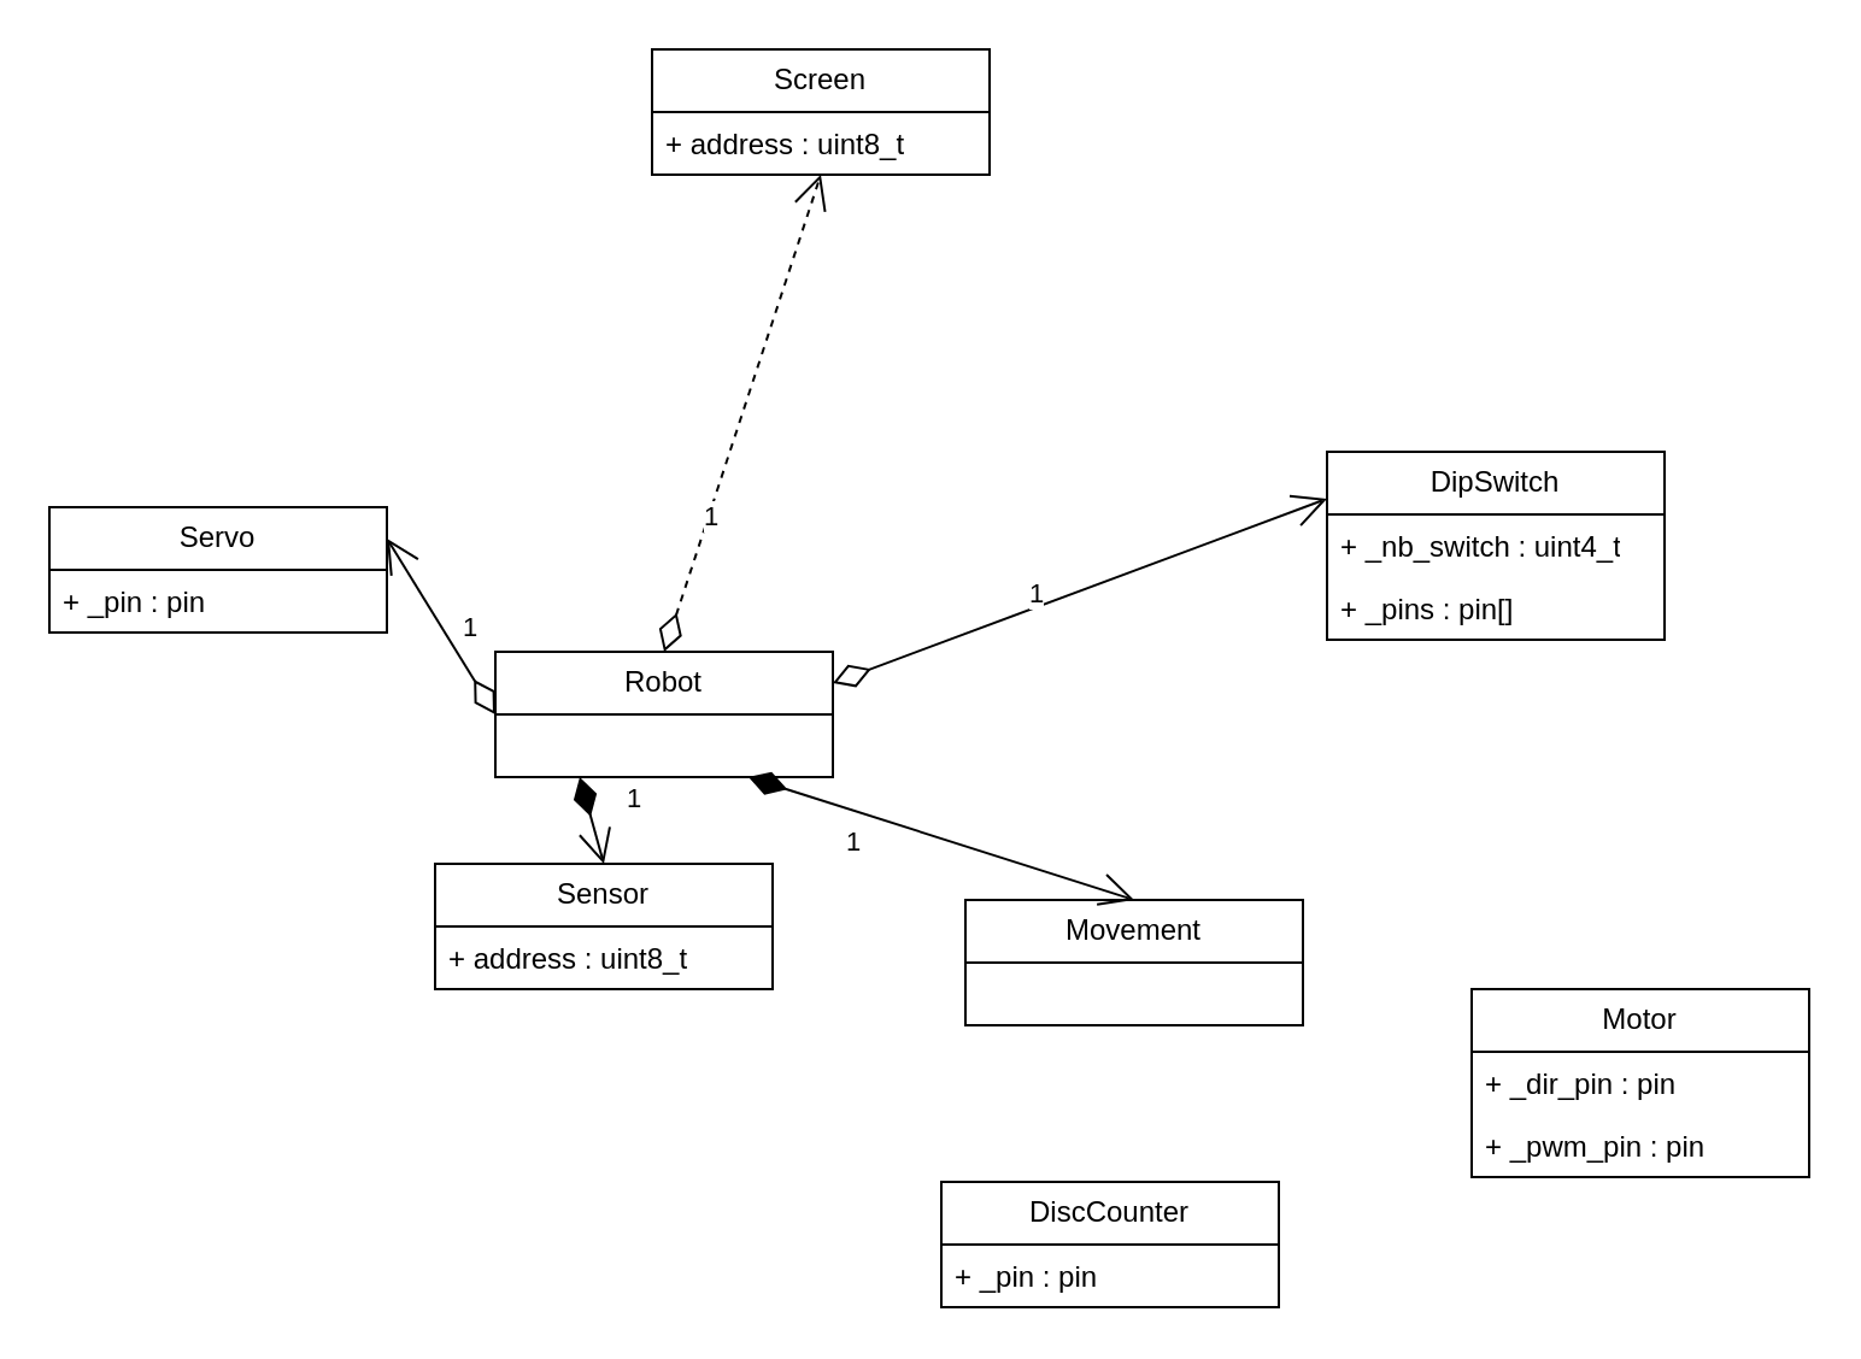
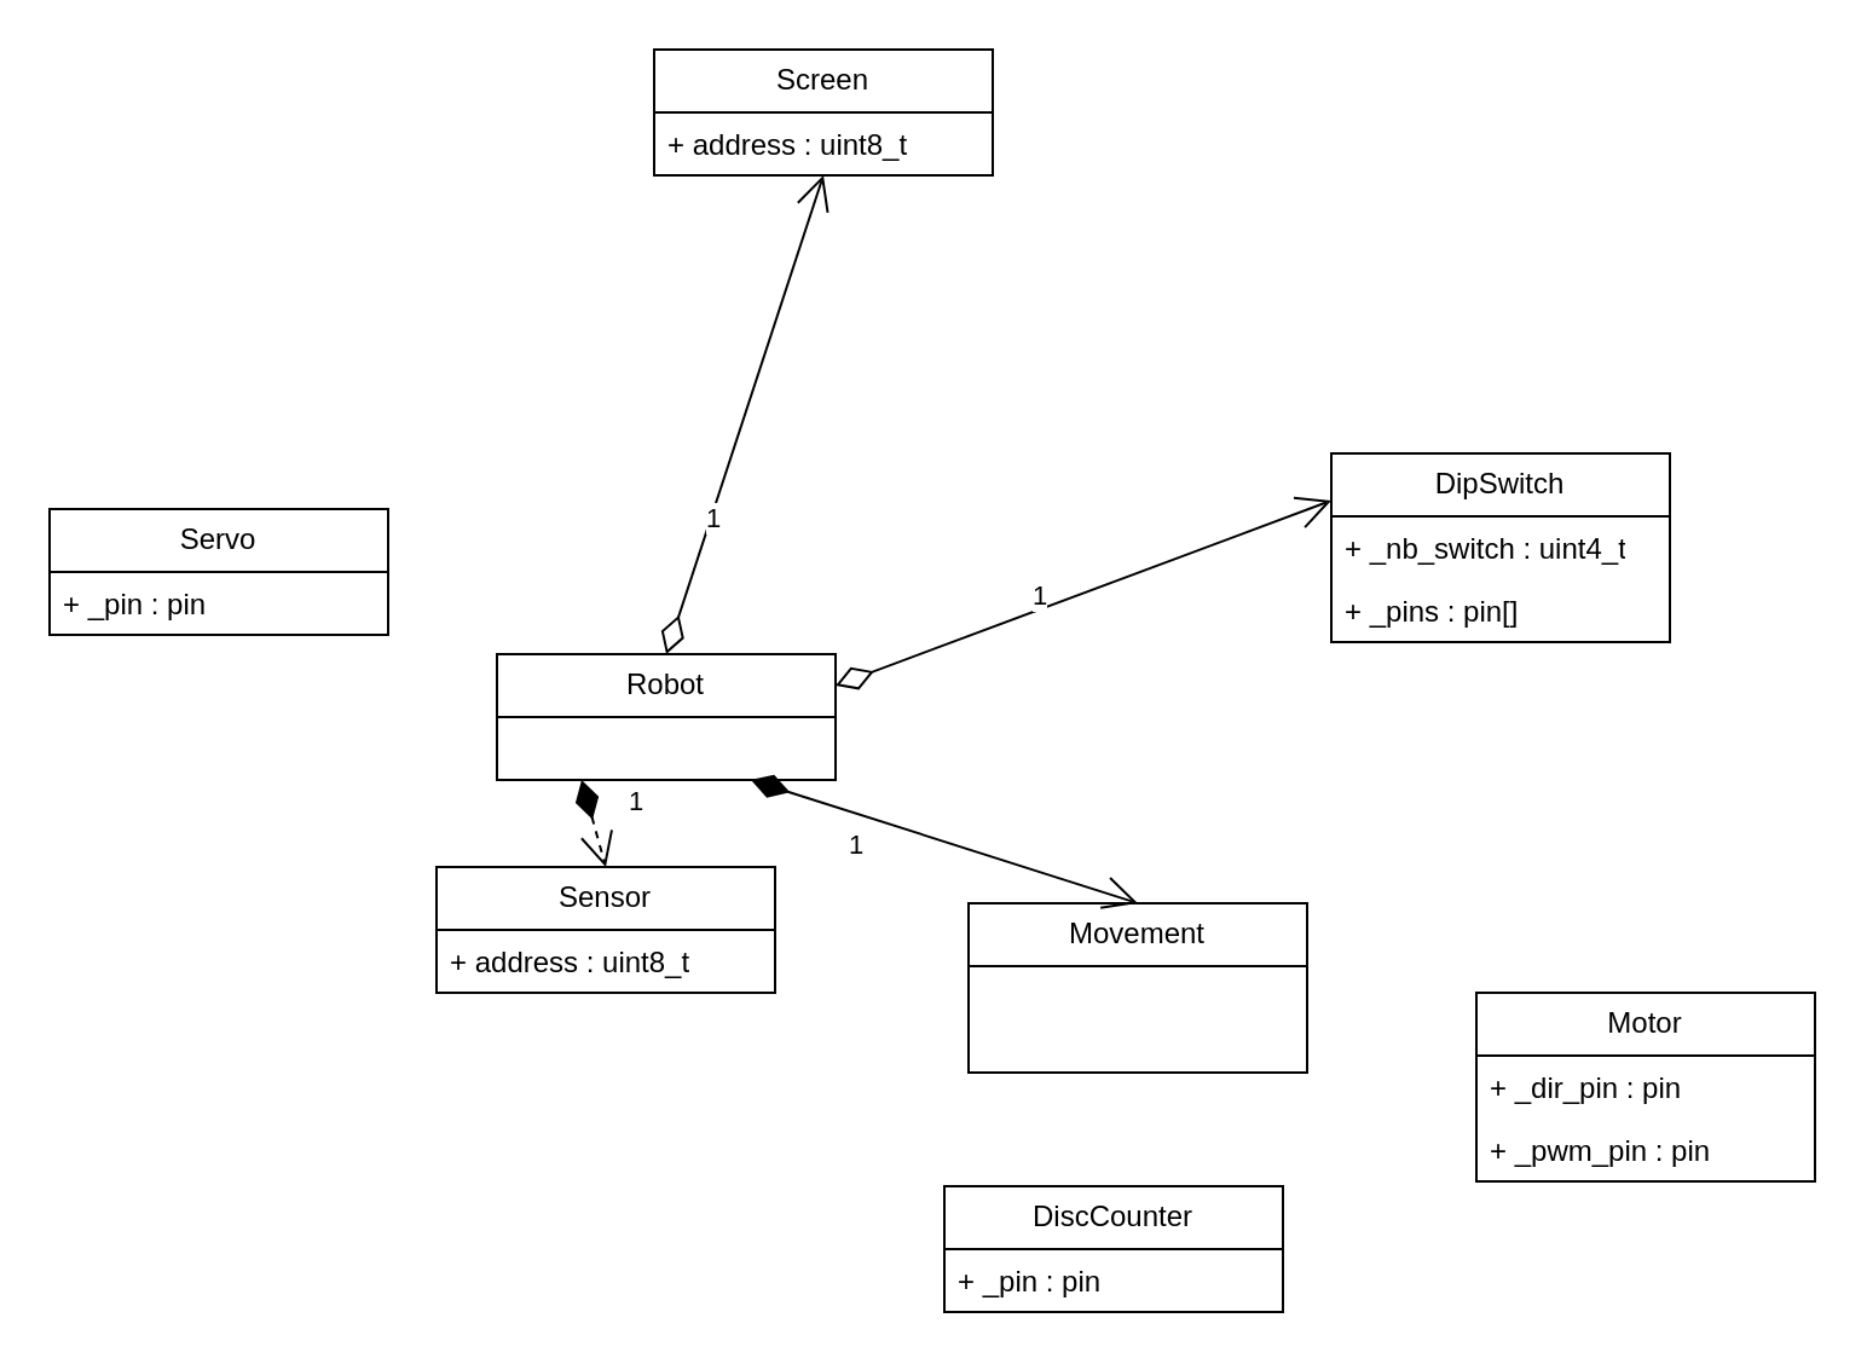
  <mxCell id="0" />
  <mxCell id="1" parent="0" />
  <mxCell id="2" value="Robot" style="swimlane;fontStyle=0;childLayout=stackLayout;horizontal=1;startSize=26;fillColor=none;horizontalStack=0;resizeParent=1;resizeParentMax=0;resizeLast=0;collapsible=1;marginBottom=0;whiteSpace=wrap;html=1;" parent="1" vertex="1"><mxGeometry x="205" y="270" width="140" height="52" as="geometry" /></mxCell>
- <mxCell id="3" value="Movement" style="swimlane;fontStyle=0;childLayout=stackLayout;horizontal=1;startSize=26;fillColor=none;horizontalStack=0;resizeParent=1;resizeParentMax=0;resizeLast=0;collapsible=1;marginBottom=0;whiteSpace=wrap;html=1;" parent="1" vertex="1"><mxGeometry x="400" y="373" width="140" height="52" as="geometry"><mxRectangle x="490" y="360" width="80" height="30" as="alternateBounds" /></mxGeometry></mxCell>
+ <mxCell id="3" value="Movement" style="swimlane;fontStyle=0;childLayout=stackLayout;horizontal=1;startSize=26;fillColor=none;horizontalStack=0;resizeParent=1;resizeParentMax=0;resizeLast=0;collapsible=1;marginBottom=0;whiteSpace=wrap;html=1;" parent="1" vertex="1"><mxGeometry x="400" y="373" width="140" height="70" as="geometry"><mxRectangle x="490" y="360" width="80" height="30" as="alternateBounds" /></mxGeometry></mxCell>
  <mxCell id="4" value="Sensor" style="swimlane;fontStyle=0;childLayout=stackLayout;horizontal=1;startSize=26;fillColor=none;horizontalStack=0;resizeParent=1;resizeParentMax=0;resizeLast=0;collapsible=1;marginBottom=0;whiteSpace=wrap;html=1;" parent="1" vertex="1"><mxGeometry x="180" y="358" width="140" height="52" as="geometry" /></mxCell>
  <mxCell id="5" value="+ address : uint8_t" style="text;strokeColor=none;fillColor=none;align=left;verticalAlign=top;spacingLeft=4;spacingRight=4;overflow=hidden;rotatable=0;points=[[0,0.5],[1,0.5]];portConstraint=eastwest;whiteSpace=wrap;html=1;" parent="4" vertex="1"><mxGeometry y="26" width="140" height="26" as="geometry" /></mxCell>
  <mxCell id="6" value="Servo" style="swimlane;fontStyle=0;childLayout=stackLayout;horizontal=1;startSize=26;fillColor=none;horizontalStack=0;resizeParent=1;resizeParentMax=0;resizeLast=0;collapsible=1;marginBottom=0;whiteSpace=wrap;html=1;" parent="1" vertex="1"><mxGeometry x="20" y="210" width="140" height="52" as="geometry" /></mxCell>
  <mxCell id="7" value="+ _pin : pin" style="text;strokeColor=none;fillColor=none;align=left;verticalAlign=top;spacingLeft=4;spacingRight=4;overflow=hidden;rotatable=0;points=[[0,0.5],[1,0.5]];portConstraint=eastwest;whiteSpace=wrap;html=1;" parent="6" vertex="1"><mxGeometry y="26" width="140" height="26" as="geometry" /></mxCell>
  <mxCell id="8" value="Motor" style="swimlane;fontStyle=0;childLayout=stackLayout;horizontal=1;startSize=26;fillColor=none;horizontalStack=0;resizeParent=1;resizeParentMax=0;resizeLast=0;collapsible=1;marginBottom=0;whiteSpace=wrap;html=1;" parent="1" vertex="1"><mxGeometry x="610" y="410" width="140" height="78" as="geometry" /></mxCell>
  <mxCell id="9" value="+ _dir_pin : pin" style="text;strokeColor=none;fillColor=none;align=left;verticalAlign=top;spacingLeft=4;spacingRight=4;overflow=hidden;rotatable=0;points=[[0,0.5],[1,0.5]];portConstraint=eastwest;whiteSpace=wrap;html=1;" parent="8" vertex="1"><mxGeometry y="26" width="140" height="26" as="geometry" /></mxCell>
  <mxCell id="10" value="+ _pwm_pin : pin" style="text;strokeColor=none;fillColor=none;align=left;verticalAlign=top;spacingLeft=4;spacingRight=4;overflow=hidden;rotatable=0;points=[[0,0.5],[1,0.5]];portConstraint=eastwest;whiteSpace=wrap;html=1;" parent="8" vertex="1"><mxGeometry y="52" width="140" height="26" as="geometry" /></mxCell>
  <mxCell id="11" value="DiscCounter" style="swimlane;fontStyle=0;childLayout=stackLayout;horizontal=1;startSize=26;fillColor=none;horizontalStack=0;resizeParent=1;resizeParentMax=0;resizeLast=0;collapsible=1;marginBottom=0;whiteSpace=wrap;html=1;" parent="1" vertex="1"><mxGeometry x="390" y="490" width="140" height="52" as="geometry" /></mxCell>
  <mxCell id="12" value="+ _pin : pin" style="text;strokeColor=none;fillColor=none;align=left;verticalAlign=top;spacingLeft=4;spacingRight=4;overflow=hidden;rotatable=0;points=[[0,0.5],[1,0.5]];portConstraint=eastwest;whiteSpace=wrap;html=1;" parent="11" vertex="1"><mxGeometry y="26" width="140" height="26" as="geometry" /></mxCell>
  <mxCell id="13" value="DipSwitch" style="swimlane;fontStyle=0;childLayout=stackLayout;horizontal=1;startSize=26;fillColor=none;horizontalStack=0;resizeParent=1;resizeParentMax=0;resizeLast=0;collapsible=1;marginBottom=0;whiteSpace=wrap;html=1;" parent="1" vertex="1"><mxGeometry x="550" y="187" width="140" height="78" as="geometry" /></mxCell>
  <mxCell id="14" value="+ _nb_switch : uint4_t" style="text;strokeColor=none;fillColor=none;align=left;verticalAlign=top;spacingLeft=4;spacingRight=4;overflow=hidden;rotatable=0;points=[[0,0.5],[1,0.5]];portConstraint=eastwest;whiteSpace=wrap;html=1;" parent="13" vertex="1"><mxGeometry y="26" width="140" height="26" as="geometry" /></mxCell>
  <mxCell id="15" value="+ _pins : pin[]" style="text;strokeColor=none;fillColor=none;align=left;verticalAlign=top;spacingLeft=4;spacingRight=4;overflow=hidden;rotatable=0;points=[[0,0.5],[1,0.5]];portConstraint=eastwest;whiteSpace=wrap;html=1;" parent="13" vertex="1"><mxGeometry y="52" width="140" height="26" as="geometry" /></mxCell>
  <mxCell id="16" value="Screen" style="swimlane;fontStyle=0;childLayout=stackLayout;horizontal=1;startSize=26;fillColor=none;horizontalStack=0;resizeParent=1;resizeParentMax=0;resizeLast=0;collapsible=1;marginBottom=0;whiteSpace=wrap;html=1;" parent="1" vertex="1"><mxGeometry x="270" y="20" width="140" height="52" as="geometry" /></mxCell>
  <mxCell id="17" value="+ address : uint8_t" style="text;strokeColor=none;fillColor=none;align=left;verticalAlign=top;spacingLeft=4;spacingRight=4;overflow=hidden;rotatable=0;points=[[0,0.5],[1,0.5]];portConstraint=eastwest;whiteSpace=wrap;html=1;" parent="16" vertex="1"><mxGeometry y="26" width="140" height="26" as="geometry" /></mxCell>
  <mxCell id="18" value="1" style="endArrow=open;html=1;endSize=12;startArrow=diamondThin;startSize=14;startFill=1;align=left;verticalAlign=bottom;rounded=0;exitX=0.75;exitY=1;exitDx=0;exitDy=0;entryX=0.5;entryY=0;entryDx=0;entryDy=0;" parent="1" source="2" target="3" edge="1"><mxGeometry x="-0.43" y="-23" relative="1" as="geometry"><mxPoint x="480" y="260" as="sourcePoint" /><mxPoint x="640" y="260" as="targetPoint" /><mxPoint as="offset" /></mxGeometry></mxCell>
- <mxCell id="19" value="1" style="endArrow=open;html=1;endSize=12;startArrow=diamondThin;startSize=14;startFill=1;align=left;verticalAlign=bottom;rounded=0;strokeColor=default;fontFamily=Helvetica;fontSize=11;fontColor=default;labelBackgroundColor=default;entryX=0.5;entryY=0;entryDx=0;entryDy=0;exitX=0.25;exitY=1;exitDx=0;exitDy=0;" parent="1" source="2" target="4" edge="1"><mxGeometry x="0.183" y="13" relative="1" as="geometry"><mxPoint x="300" y="260" as="sourcePoint" /><mxPoint x="430" y="240" as="targetPoint" /><mxPoint as="offset" /></mxGeometry></mxCell>
- <mxCell id="20" value="1" style="endArrow=open;html=1;endSize=12;startArrow=diamondThin;startSize=14;startFill=0;align=left;verticalAlign=bottom;rounded=0;strokeColor=default;fontFamily=Helvetica;fontSize=11;fontColor=default;labelBackgroundColor=default;exitX=0;exitY=0.5;exitDx=0;exitDy=0;entryX=1;entryY=0.25;entryDx=0;entryDy=0;" parent="1" source="2" target="6" edge="1"><mxGeometry x="-0.272" y="-2" relative="1" as="geometry"><mxPoint x="270" y="240" as="sourcePoint" /><mxPoint x="430" y="240" as="targetPoint" /><mxPoint as="offset" /></mxGeometry></mxCell>
- <mxCell id="21" value="1" style="endArrow=open;html=1;endSize=12;startArrow=diamondThin;startSize=14;startFill=0;align=left;verticalAlign=bottom;rounded=0;strokeColor=default;fontFamily=Helvetica;fontSize=11;fontColor=default;labelBackgroundColor=default;exitX=0.5;exitY=0;exitDx=0;exitDy=0;entryX=0.5;entryY=1;entryDx=0;entryDy=0;dashed=1;" parent="1" source="2" target="16" edge="1"><mxGeometry x="-0.531" relative="1" as="geometry"><mxPoint x="270" y="240" as="sourcePoint" /><mxPoint x="430" y="240" as="targetPoint" /><mxPoint as="offset" /></mxGeometry></mxCell>
+ <mxCell id="19" value="1" style="endArrow=open;html=1;endSize=12;startArrow=diamondThin;startSize=14;startFill=1;align=left;verticalAlign=bottom;rounded=0;strokeColor=default;fontFamily=Helvetica;fontSize=11;fontColor=default;labelBackgroundColor=default;entryX=0.5;entryY=0;entryDx=0;entryDy=0;exitX=0.25;exitY=1;exitDx=0;exitDy=0;dashed=1;" parent="1" source="2" target="4" edge="1"><mxGeometry x="0.183" y="13" relative="1" as="geometry"><mxPoint x="300" y="260" as="sourcePoint" /><mxPoint x="430" y="240" as="targetPoint" /><mxPoint as="offset" /></mxGeometry></mxCell>
+ <mxCell id="21" value="1" style="endArrow=open;html=1;endSize=12;startArrow=diamondThin;startSize=14;startFill=0;align=left;verticalAlign=bottom;rounded=0;strokeColor=default;fontFamily=Helvetica;fontSize=11;fontColor=default;labelBackgroundColor=default;exitX=0.5;exitY=0;exitDx=0;exitDy=0;entryX=0.5;entryY=1;entryDx=0;entryDy=0;" parent="1" source="2" target="16" edge="1"><mxGeometry x="-0.531" relative="1" as="geometry"><mxPoint x="270" y="240" as="sourcePoint" /><mxPoint x="430" y="240" as="targetPoint" /><mxPoint as="offset" /></mxGeometry></mxCell>
  <mxCell id="22" value="1" style="endArrow=open;html=1;endSize=12;startArrow=diamondThin;startSize=14;startFill=0;align=left;verticalAlign=bottom;rounded=0;strokeColor=default;fontFamily=Helvetica;fontSize=11;fontColor=default;labelBackgroundColor=default;exitX=1;exitY=0.25;exitDx=0;exitDy=0;entryX=0;entryY=0.25;entryDx=0;entryDy=0;" parent="1" source="2" target="13" edge="1"><mxGeometry x="-0.23" y="-1" relative="1" as="geometry"><mxPoint x="270" y="240" as="sourcePoint" /><mxPoint x="540" y="213" as="targetPoint" /><mxPoint x="1" as="offset" /></mxGeometry></mxCell>
